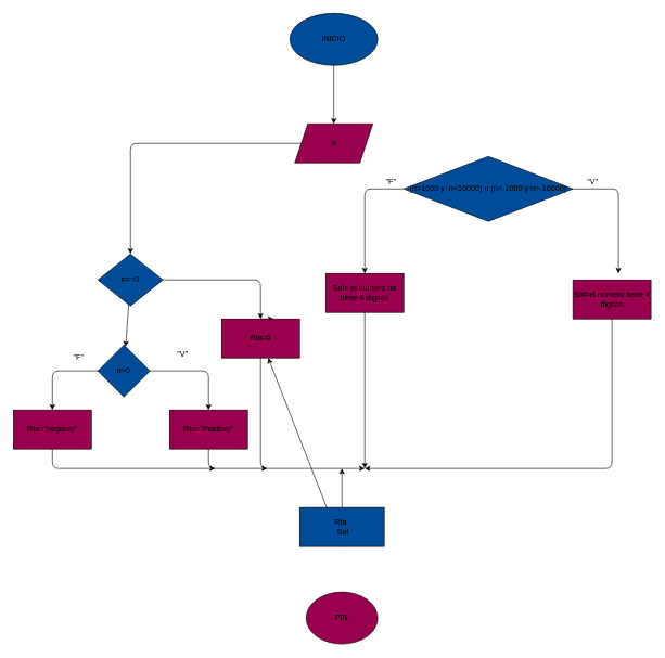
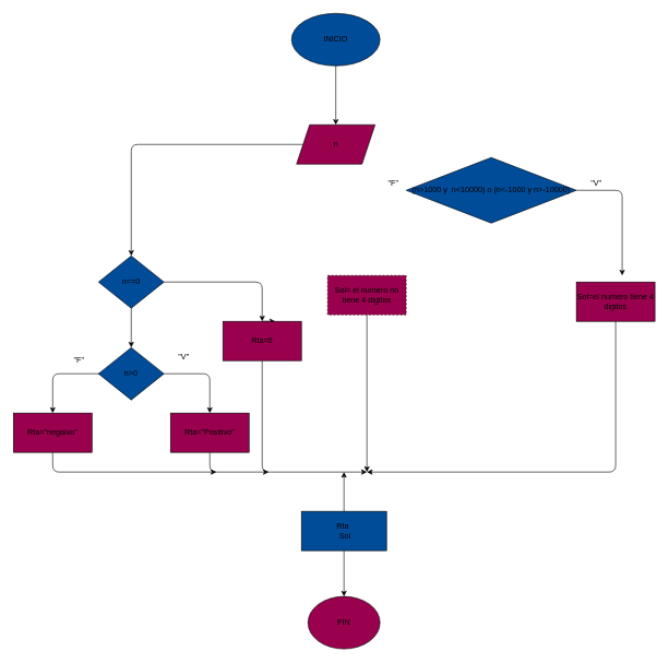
  <mxCell id="0" />
  <mxCell id="1" parent="0" />
  <mxCell id="2" value="" style="edgeStyle=none;html=1;" edge="1" parent="1" source="3" target="5"><mxGeometry relative="1" as="geometry" /></mxCell>
  <mxCell id="3" value="INICIO" style="ellipse;whiteSpace=wrap;html=1;fillColor=#004C99;" vertex="1" parent="1"><mxGeometry x="445" y="20" width="135" height="80" as="geometry" /></mxCell>
  <mxCell id="4" style="edgeStyle=none;html=1;exitX=0;exitY=0.5;exitDx=0;exitDy=0;" edge="1" parent="1" source="5" target="8"><mxGeometry relative="1" as="geometry"><Array as="points"><mxPoint x="200" y="220" /></Array></mxGeometry></mxCell>
  <mxCell id="5" value="n" style="shape=parallelogram;perimeter=parallelogramPerimeter;whiteSpace=wrap;html=1;fixedSize=1;fillColor=#99004D;" vertex="1" parent="1"><mxGeometry x="452.5" y="190" width="120" height="60" as="geometry" /></mxCell>
  <mxCell id="6" value="" style="edgeStyle=none;html=1;" edge="1" parent="1" source="8" target="11"><mxGeometry relative="1" as="geometry"><Array as="points"><mxPoint x="400" y="430" /></Array></mxGeometry></mxCell>
  <mxCell id="7" value="" style="edgeStyle=none;html=1;" edge="1" parent="1" source="8" target="14"><mxGeometry relative="1" as="geometry"><Array as="points" /></mxGeometry></mxCell>
  <mxCell id="8" value="n==0" style="rhombus;whiteSpace=wrap;html=1;fillColor=#004C99;" vertex="1" parent="1"><mxGeometry x="150" y="390" width="100" height="80" as="geometry" /></mxCell>
  <mxCell id="9" style="edgeStyle=none;html=1;exitX=0.5;exitY=0;exitDx=0;exitDy=0;" edge="1" parent="1" source="11"><mxGeometry relative="1" as="geometry"><mxPoint x="420" y="490" as="targetPoint" /></mxGeometry></mxCell>
  <mxCell id="10" style="edgeStyle=none;html=1;exitX=0.5;exitY=1;exitDx=0;exitDy=0;" edge="1" parent="1" source="11"><mxGeometry relative="1" as="geometry"><mxPoint x="560" y="720" as="targetPoint" /><Array as="points"><mxPoint x="400" y="720" /></Array></mxGeometry></mxCell>
  <mxCell id="11" value="Rta=0" style="whiteSpace=wrap;html=1;fillColor=#99004D;" vertex="1" parent="1"><mxGeometry x="340" y="490" width="120" height="60" as="geometry" /></mxCell>
  <mxCell id="12" value="" style="edgeStyle=none;html=1;" edge="1" parent="1" source="14" target="16"><mxGeometry relative="1" as="geometry"><Array as="points"><mxPoint x="320" y="570" /></Array></mxGeometry></mxCell>
  <mxCell id="13" style="edgeStyle=none;html=1;exitX=0;exitY=0.5;exitDx=0;exitDy=0;entryX=0.5;entryY=0;entryDx=0;entryDy=0;" edge="1" parent="1" source="14" target="18"><mxGeometry relative="1" as="geometry"><Array as="points"><mxPoint x="160" y="570" /><mxPoint x="80" y="570" /></Array></mxGeometry></mxCell>
- <mxCell id="14" value="n&amp;gt;0" style="rhombus;whiteSpace=wrap;html=1;fillColor=#004C99;" vertex="1" parent="1"><mxGeometry x="150" y="530" width="80" height="80" as="geometry" /></mxCell>
+ <mxCell id="14" value="n&amp;gt;0" style="rhombus;whiteSpace=wrap;html=1;fillColor=#004C99;" vertex="1" parent="1"><mxGeometry x="150" y="530" width="100" height="80" as="geometry" /></mxCell>
  <mxCell id="15" style="edgeStyle=none;html=1;exitX=0.5;exitY=1;exitDx=0;exitDy=0;" edge="1" parent="1" source="16"><mxGeometry relative="1" as="geometry"><mxPoint x="410" y="720" as="targetPoint" /><Array as="points"><mxPoint x="320" y="720" /></Array></mxGeometry></mxCell>
  <mxCell id="16" value="Rta=&quot;Positivo&quot;" style="whiteSpace=wrap;html=1;fillColor=#99004D;" vertex="1" parent="1"><mxGeometry x="260" y="630" width="120" height="60" as="geometry" /></mxCell>
  <mxCell id="17" style="edgeStyle=none;html=1;exitX=0.5;exitY=1;exitDx=0;exitDy=0;" edge="1" parent="1" source="18"><mxGeometry relative="1" as="geometry"><mxPoint x="330" y="720" as="targetPoint" /><Array as="points"><mxPoint x="80" y="720" /></Array></mxGeometry></mxCell>
  <mxCell id="18" value="Rta=&quot;negaivo&quot;" style="whiteSpace=wrap;html=1;fillColor=#99004D;" vertex="1" parent="1"><mxGeometry x="20" y="630" width="120" height="60" as="geometry" /></mxCell>
  <mxCell id="19" value="&quot;F&quot;" style="text;html=1;align=center;verticalAlign=middle;resizable=0;points=[];autosize=1;strokeColor=none;fillColor=none;" vertex="1" parent="1"><mxGeometry y="535" width="40" height="30" as="geometry" x="100" /></mxCell>
  <mxCell id="20" value="&quot;V&quot;" style="text;html=1;align=center;verticalAlign=middle;resizable=0;points=[];autosize=1;strokeColor=none;fillColor=none;" vertex="1" parent="1"><mxGeometry x="260" y="530" width="40" height="30" as="geometry" /></mxCell>
  <mxCell id="21" value="" style="edgeStyle=none;html=1;" edge="1" parent="1" source="23"><mxGeometry relative="1" as="geometry"><mxPoint x="950" y="420" as="targetPoint" /><Array as="points"><mxPoint x="950" y="290" /></Array></mxGeometry></mxCell>
- <mxCell id="22" value="" style="edgeStyle=none;html=1;" edge="1" parent="1" source="23" target="27"><mxGeometry relative="1" as="geometry"><Array as="points"><mxPoint x="560" y="290" /></Array></mxGeometry></mxCell>
  <mxCell id="23" value="(n&amp;gt;1000 y&amp;nbsp; n&amp;lt;10000) o (n&amp;lt;-1000 y n&amp;gt;-10000)" style="rhombus;whiteSpace=wrap;html=1;fillColor=#004C99;" vertex="1" parent="1"><mxGeometry x="620" y="240" width="260" height="100" as="geometry" /></mxCell>
  <mxCell id="24" style="edgeStyle=none;html=1;exitX=0.5;exitY=1;exitDx=0;exitDy=0;" edge="1" parent="1" source="25"><mxGeometry relative="1" as="geometry"><mxPoint x="560" y="720" as="targetPoint" /><Array as="points"><mxPoint x="940" y="720" /></Array></mxGeometry></mxCell>
  <mxCell id="25" value="Sol=el numero tiene 4 digitos" style="whiteSpace=wrap;html=1;fillColor=#99004D;" vertex="1" parent="1"><mxGeometry x="880" y="430" width="120" height="60" as="geometry" /></mxCell>
  <mxCell id="26" style="edgeStyle=none;html=1;exitX=0.5;exitY=1;exitDx=0;exitDy=0;" edge="1" parent="1" source="27"><mxGeometry relative="1" as="geometry"><mxPoint x="560" y="720" as="targetPoint" /></mxGeometry></mxCell>
- <mxCell id="27" value="Sol= el numero no tiene 4 digitos" style="whiteSpace=wrap;html=1;fillColor=#99004D;" vertex="1" parent="1"><mxGeometry x="500" y="420" width="120" height="60" as="geometry" /></mxCell>
+ <mxCell id="27" value="Sol= el numero no tiene 4 digitos" style="whiteSpace=wrap;html=1;fillColor=#99004D;dashed=1;" vertex="1" parent="1"><mxGeometry x="500" y="420" width="120" height="60" as="geometry" /></mxCell>
  <mxCell id="28" value="&quot;V&quot;" style="text;html=1;align=center;verticalAlign=middle;resizable=0;points=[];autosize=1;strokeColor=none;fillColor=none;" vertex="1" parent="1"><mxGeometry x="890" y="265" width="40" height="30" as="geometry" /></mxCell>
  <mxCell id="29" value="&quot;F&quot;" style="text;html=1;align=center;verticalAlign=middle;resizable=0;points=[];autosize=1;strokeColor=none;fillColor=none;" vertex="1" parent="1"><mxGeometry x="580" y="265" width="40" height="30" as="geometry" /></mxCell>
  <mxCell id="30" value="FIN" style="ellipse;whiteSpace=wrap;html=1;fillColor=#99004D;" vertex="1" parent="1"><mxGeometry x="470" y="910" width="110" height="80" as="geometry" /></mxCell>
  <mxCell id="31" style="edgeStyle=none;html=1;exitX=0.5;exitY=0;exitDx=0;exitDy=0;" edge="1" parent="1" source="33"><mxGeometry relative="1" as="geometry"><mxPoint x="525" y="720" as="targetPoint" /></mxGeometry></mxCell>
- <mxCell id="32" style="edgeStyle=none;html=1;exitX=0.5;exitY=1;exitDx=0;exitDy=0;" edge="1" parent="1" source="33" target="11"><mxGeometry relative="1" as="geometry" /></mxCell>
+ <mxCell id="32" style="edgeStyle=none;html=1;exitX=0.5;exitY=1;exitDx=0;exitDy=0;" edge="1" parent="1" source="33" target="30"><mxGeometry relative="1" as="geometry" /></mxCell>
  <mxCell id="33" value="Rta&amp;nbsp;&lt;br&gt;&amp;nbsp;Sol" style="whiteSpace=wrap;html=1;fillColor=#004C99;" vertex="1" parent="1"><mxGeometry x="460" y="780" width="130" height="60" as="geometry" /></mxCell>
